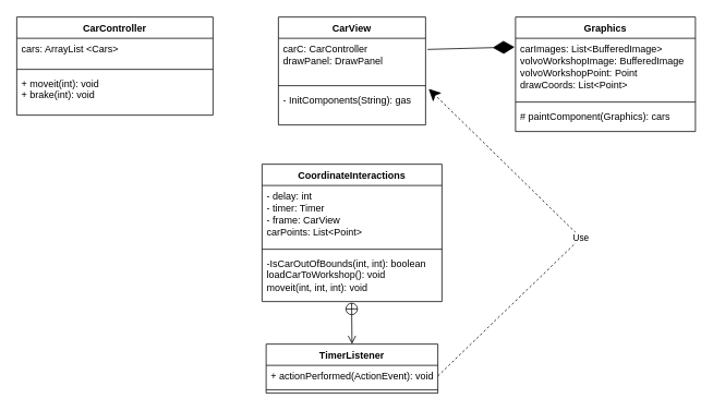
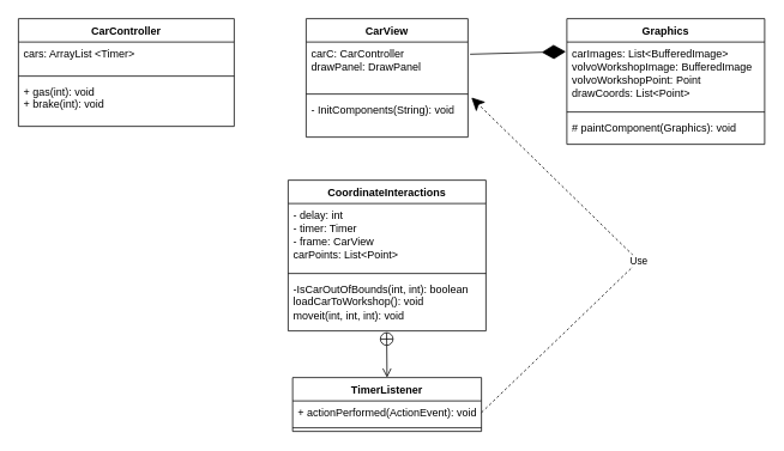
  <mxCell id="0" />
  <mxCell id="1" parent="0" />
  <mxCell id="2" value="CarController" style="swimlane;fontStyle=1;align=center;verticalAlign=top;childLayout=stackLayout;horizontal=1;startSize=26;horizontalStack=0;resizeParent=1;resizeParentMax=0;resizeLast=0;collapsible=1;marginBottom=0;whiteSpace=wrap;html=1;" vertex="1" parent="1"><mxGeometry x="20" y="20" width="240" height="120" as="geometry" /></mxCell>
- <mxCell id="3" value="&lt;div&gt;cars: ArrayList &amp;lt;Cars&amp;gt;&lt;/div&gt;" style="text;strokeColor=none;fillColor=none;align=left;verticalAlign=top;spacingLeft=4;spacingRight=4;overflow=hidden;rotatable=0;points=[[0,0.5],[1,0.5]];portConstraint=eastwest;whiteSpace=wrap;html=1;" vertex="1" parent="2"><mxGeometry y="26" width="240" height="34" as="geometry" /></mxCell>
+ <mxCell id="3" value="&lt;div&gt;cars: ArrayList &amp;lt;Timer&amp;gt;&lt;/div&gt;" style="text;strokeColor=none;fillColor=none;align=left;verticalAlign=top;spacingLeft=4;spacingRight=4;overflow=hidden;rotatable=0;points=[[0,0.5],[1,0.5]];portConstraint=eastwest;whiteSpace=wrap;html=1;" vertex="1" parent="2"><mxGeometry y="26" width="240" height="34" as="geometry" /></mxCell>
  <mxCell id="4" value="" style="line;strokeWidth=1;fillColor=none;align=left;verticalAlign=middle;spacingTop=-1;spacingLeft=3;spacingRight=3;rotatable=0;labelPosition=right;points=[];portConstraint=eastwest;strokeColor=inherit;" vertex="1" parent="2"><mxGeometry y="60" width="240" height="8" as="geometry" /></mxCell>
- <mxCell id="5" value="&lt;div&gt;+ moveit(int): void&lt;/div&gt;&lt;div&gt;+ brake(int): void&lt;/div&gt;" style="text;strokeColor=none;fillColor=none;align=left;verticalAlign=top;spacingLeft=4;spacingRight=4;overflow=hidden;rotatable=0;points=[[0,0.5],[1,0.5]];portConstraint=eastwest;whiteSpace=wrap;html=1;" vertex="1" parent="2"><mxGeometry y="68" width="240" height="52" as="geometry" /></mxCell>
+ <mxCell id="5" value="&lt;div&gt;+ gas(int): void&lt;/div&gt;&lt;div&gt;+ brake(int): void&lt;/div&gt;" style="text;strokeColor=none;fillColor=none;align=left;verticalAlign=top;spacingLeft=4;spacingRight=4;overflow=hidden;rotatable=0;points=[[0,0.5],[1,0.5]];portConstraint=eastwest;whiteSpace=wrap;html=1;" vertex="1" parent="2"><mxGeometry y="68" width="240" height="52" as="geometry" /></mxCell>
  <mxCell id="6" value="CarView" style="swimlane;fontStyle=1;align=center;verticalAlign=top;childLayout=stackLayout;horizontal=1;startSize=26;horizontalStack=0;resizeParent=1;resizeParentMax=0;resizeLast=0;collapsible=1;marginBottom=0;whiteSpace=wrap;html=1;" vertex="1" parent="1"><mxGeometry x="340" y="20" width="180" height="132" as="geometry" /></mxCell>
  <mxCell id="7" value="&lt;div&gt;carC: CarController&lt;/div&gt;&lt;div&gt;drawPanel: DrawPanel&lt;/div&gt;" style="text;strokeColor=none;fillColor=none;align=left;verticalAlign=top;spacingLeft=4;spacingRight=4;overflow=hidden;rotatable=0;points=[[0,0.5],[1,0.5]];portConstraint=eastwest;whiteSpace=wrap;html=1;" vertex="1" parent="6"><mxGeometry y="26" width="180" height="54" as="geometry" /></mxCell>
  <mxCell id="8" value="" style="line;strokeWidth=1;fillColor=none;align=left;verticalAlign=middle;spacingTop=-1;spacingLeft=3;spacingRight=3;rotatable=0;labelPosition=right;points=[];portConstraint=eastwest;strokeColor=inherit;" vertex="1" parent="6"><mxGeometry y="80" width="180" height="8" as="geometry" /></mxCell>
- <mxCell id="9" value="- InitComponents(String): gas" style="text;strokeColor=none;fillColor=none;align=left;verticalAlign=top;spacingLeft=4;spacingRight=4;overflow=hidden;rotatable=0;points=[[0,0.5],[1,0.5]];portConstraint=eastwest;whiteSpace=wrap;html=1;" vertex="1" parent="6"><mxGeometry y="88" width="180" height="44" as="geometry" /></mxCell>
+ <mxCell id="9" value="- InitComponents(String): void" style="text;strokeColor=none;fillColor=none;align=left;verticalAlign=top;spacingLeft=4;spacingRight=4;overflow=hidden;rotatable=0;points=[[0,0.5],[1,0.5]];portConstraint=eastwest;whiteSpace=wrap;html=1;" vertex="1" parent="6"><mxGeometry y="88" width="180" height="44" as="geometry" /></mxCell>
  <mxCell id="10" value="Graphics" style="swimlane;fontStyle=1;align=center;verticalAlign=top;childLayout=stackLayout;horizontal=1;startSize=26;horizontalStack=0;resizeParent=1;resizeParentMax=0;resizeLast=0;collapsible=1;marginBottom=0;whiteSpace=wrap;html=1;" vertex="1" parent="1"><mxGeometry x="630" y="20" width="220" height="140" as="geometry" /></mxCell>
  <mxCell id="11" value="&lt;div&gt;carImages: List&amp;lt;BufferedImage&amp;gt;&lt;/div&gt;&lt;div&gt;volvoWorkshopImage: BufferedImage&lt;/div&gt;&lt;div&gt;volvoWorkshopPoint: Point&lt;/div&gt;&lt;div&gt;drawCoords: List&amp;lt;Point&amp;gt;&lt;/div&gt;&lt;div&gt;&lt;br&gt;&lt;/div&gt;" style="text;strokeColor=none;fillColor=none;align=left;verticalAlign=top;spacingLeft=4;spacingRight=4;overflow=hidden;rotatable=0;points=[[0,0.5],[1,0.5]];portConstraint=eastwest;whiteSpace=wrap;html=1;" vertex="1" parent="10"><mxGeometry y="26" width="220" height="74" as="geometry" /></mxCell>
  <mxCell id="12" value="" style="line;strokeWidth=1;fillColor=none;align=left;verticalAlign=middle;spacingTop=-1;spacingLeft=3;spacingRight=3;rotatable=0;labelPosition=right;points=[];portConstraint=eastwest;strokeColor=inherit;" vertex="1" parent="10"><mxGeometry y="100" width="220" height="8" as="geometry" /></mxCell>
- <mxCell id="13" value="&lt;div&gt;# paintComponent(Graphics): cars&lt;/div&gt;" style="text;strokeColor=none;fillColor=none;align=left;verticalAlign=top;spacingLeft=4;spacingRight=4;overflow=hidden;rotatable=0;points=[[0,0.5],[1,0.5]];portConstraint=eastwest;whiteSpace=wrap;html=1;" vertex="1" parent="10"><mxGeometry y="108" width="220" height="32" as="geometry" /></mxCell>
+ <mxCell id="13" value="&lt;div&gt;# paintComponent(Graphics): void&lt;/div&gt;" style="text;strokeColor=none;fillColor=none;align=left;verticalAlign=top;spacingLeft=4;spacingRight=4;overflow=hidden;rotatable=0;points=[[0,0.5],[1,0.5]];portConstraint=eastwest;whiteSpace=wrap;html=1;" vertex="1" parent="10"><mxGeometry y="108" width="220" height="32" as="geometry" /></mxCell>
  <mxCell id="14" value="CoordinateInteractions" style="swimlane;fontStyle=1;align=center;verticalAlign=top;childLayout=stackLayout;horizontal=1;startSize=26;horizontalStack=0;resizeParent=1;resizeParentMax=0;resizeLast=0;collapsible=1;marginBottom=0;whiteSpace=wrap;html=1;" vertex="1" parent="1"><mxGeometry x="320" y="200" width="220" height="168" as="geometry" /></mxCell>
  <mxCell id="15" value="&lt;div&gt;&lt;div&gt;- delay: int&lt;/div&gt;&lt;div&gt;- timer: Timer&lt;/div&gt;&lt;/div&gt;&lt;div&gt;- frame: CarView&lt;/div&gt;&lt;div&gt;carPoints: List&amp;lt;Point&amp;gt;&lt;/div&gt;" style="text;strokeColor=none;fillColor=none;align=left;verticalAlign=top;spacingLeft=4;spacingRight=4;overflow=hidden;rotatable=0;points=[[0,0.5],[1,0.5]];portConstraint=eastwest;whiteSpace=wrap;html=1;" vertex="1" parent="14"><mxGeometry y="26" width="220" height="74" as="geometry" /></mxCell>
  <mxCell id="16" value="" style="line;strokeWidth=1;fillColor=none;align=left;verticalAlign=middle;spacingTop=-1;spacingLeft=3;spacingRight=3;rotatable=0;labelPosition=right;points=[];portConstraint=eastwest;strokeColor=inherit;" vertex="1" parent="14"><mxGeometry y="100" width="220" height="8" as="geometry" /></mxCell>
  <mxCell id="17" value="&lt;div&gt;-IsCarOutOfBounds(int, int): boolean&lt;/div&gt;&lt;div&gt;loadCarToWorkshop(): void&lt;/div&gt;&lt;div&gt;moveit(int, int, int): void&lt;/div&gt;&lt;div&gt;&lt;br&gt;&lt;/div&gt;" style="text;strokeColor=none;fillColor=none;align=left;verticalAlign=top;spacingLeft=4;spacingRight=4;overflow=hidden;rotatable=0;points=[[0,0.5],[1,0.5]];portConstraint=eastwest;whiteSpace=wrap;html=1;" vertex="1" parent="14"><mxGeometry y="108" width="220" height="60" as="geometry" /></mxCell>
  <mxCell id="18" value="TimerListener" style="swimlane;fontStyle=1;align=center;verticalAlign=top;childLayout=stackLayout;horizontal=1;startSize=26;horizontalStack=0;resizeParent=1;resizeParentMax=0;resizeLast=0;collapsible=1;marginBottom=0;whiteSpace=wrap;html=1;" vertex="1" parent="1"><mxGeometry x="325" y="420" width="210" height="60" as="geometry" /></mxCell>
  <mxCell id="19" value="+ actionPerformed(ActionEvent): void" style="text;strokeColor=none;fillColor=none;align=left;verticalAlign=top;spacingLeft=4;spacingRight=4;overflow=hidden;rotatable=0;points=[[0,0.5],[1,0.5]];portConstraint=eastwest;whiteSpace=wrap;html=1;" vertex="1" parent="18"><mxGeometry y="26" width="210" height="26" as="geometry" /></mxCell>
  <mxCell id="20" value="" style="line;strokeWidth=1;fillColor=none;align=left;verticalAlign=middle;spacingTop=-1;spacingLeft=3;spacingRight=3;rotatable=0;labelPosition=right;points=[];portConstraint=eastwest;strokeColor=inherit;" vertex="1" parent="18"><mxGeometry y="52" width="210" height="8" as="geometry" /></mxCell>
  <mxCell id="21" value="" style="endArrow=open;startArrow=circlePlus;endFill=0;startFill=0;endSize=8;html=1;rounded=0;exitX=0.498;exitY=1.017;exitDx=0;exitDy=0;exitPerimeter=0;entryX=0.5;entryY=0;entryDx=0;entryDy=0;" edge="1" parent="1" source="17" target="18"><mxGeometry width="160" relative="1" as="geometry"><mxPoint x="90" y="200" as="sourcePoint" /><mxPoint x="250" y="200" as="targetPoint" /></mxGeometry></mxCell>
  <mxCell id="22" value="" style="endArrow=diamondThin;endFill=1;endSize=24;html=1;rounded=0;entryX=-0.005;entryY=0.145;entryDx=0;entryDy=0;entryPerimeter=0;exitX=1.013;exitY=0.252;exitDx=0;exitDy=0;exitPerimeter=0;" edge="1" parent="1" source="7" target="11"><mxGeometry width="160" relative="1" as="geometry"><mxPoint x="510" y="160" as="sourcePoint" /><mxPoint x="670" y="160" as="targetPoint" /></mxGeometry></mxCell>
  <mxCell id="23" value="Use" style="endArrow=classic;endSize=12;dashed=1;html=1;rounded=0;exitX=1;exitY=0.5;exitDx=0;exitDy=0;entryX=1.021;entryY=-0.004;entryDx=0;entryDy=0;entryPerimeter=0;" edge="1" parent="1" source="19" target="9"><mxGeometry x="-0.034" width="160" relative="1" as="geometry"><mxPoint x="660" y="320" as="sourcePoint" /><mxPoint x="690" y="200" as="targetPoint" /><Array as="points"><mxPoint x="710" y="290" /></Array><mxPoint as="offset" /></mxGeometry></mxCell>
